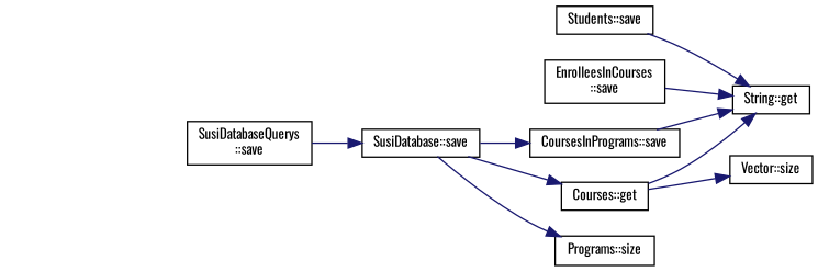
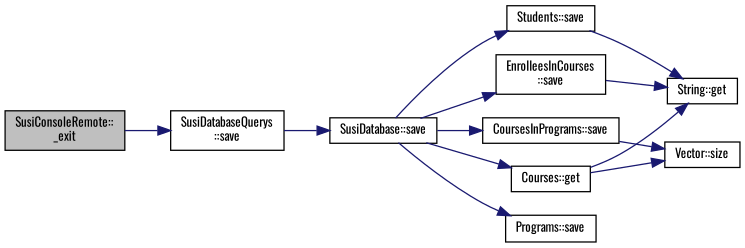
  digraph {
    fontname=Oswald
    rankdir=LR
    node [color=black fillcolor=white fontname=Oswald fontsize=10 shape=record style=filled]
    edge [color=midnightblue fontname=Oswald fontsize=10 labelfontname=Helvetica labelfontsize=10 style=solid]
+   n1 [fillcolor=grey75 fontcolor=black height=0.2 label="SusiConsoleRemote::\l_exit" width=0.4]
    n2 [height=0.2 label="SusiDatabaseQuerys\l::save" width=0.4]
    n3 [height=0.2 label="SusiDatabase::save" width=0.4]
    n4 [height=0.2 label="Courses::get" width=0.4]
-   n5 [height=0.2 label="Programs::size" width=0.4]
+   n5 [height=0.2 label="Programs::save" width=0.4]
    n6 [height=0.2 label="CoursesInPrograms::save" width=0.4]
    n7 [height=0.2 label="EnrolleesInCourses\l::save" width=0.4]
    n8 [height=0.2 label="Students::save" width=0.4]
    n9 [height=0.2 label="String::get" width=0.4]
    n10 [height=0.2 label="Vector::size" width=0.4]
+   n1 -> n2
    n2 -> n3
    n3 -> n4
    n3 -> n5
    n3 -> n6
+   n3 -> n7
+   n3 -> n8
    n4 -> n9
    n4 -> n10
-   n6 -> n9
+   n6 -> n10
    n7 -> n9
    n8 -> n9
  }
